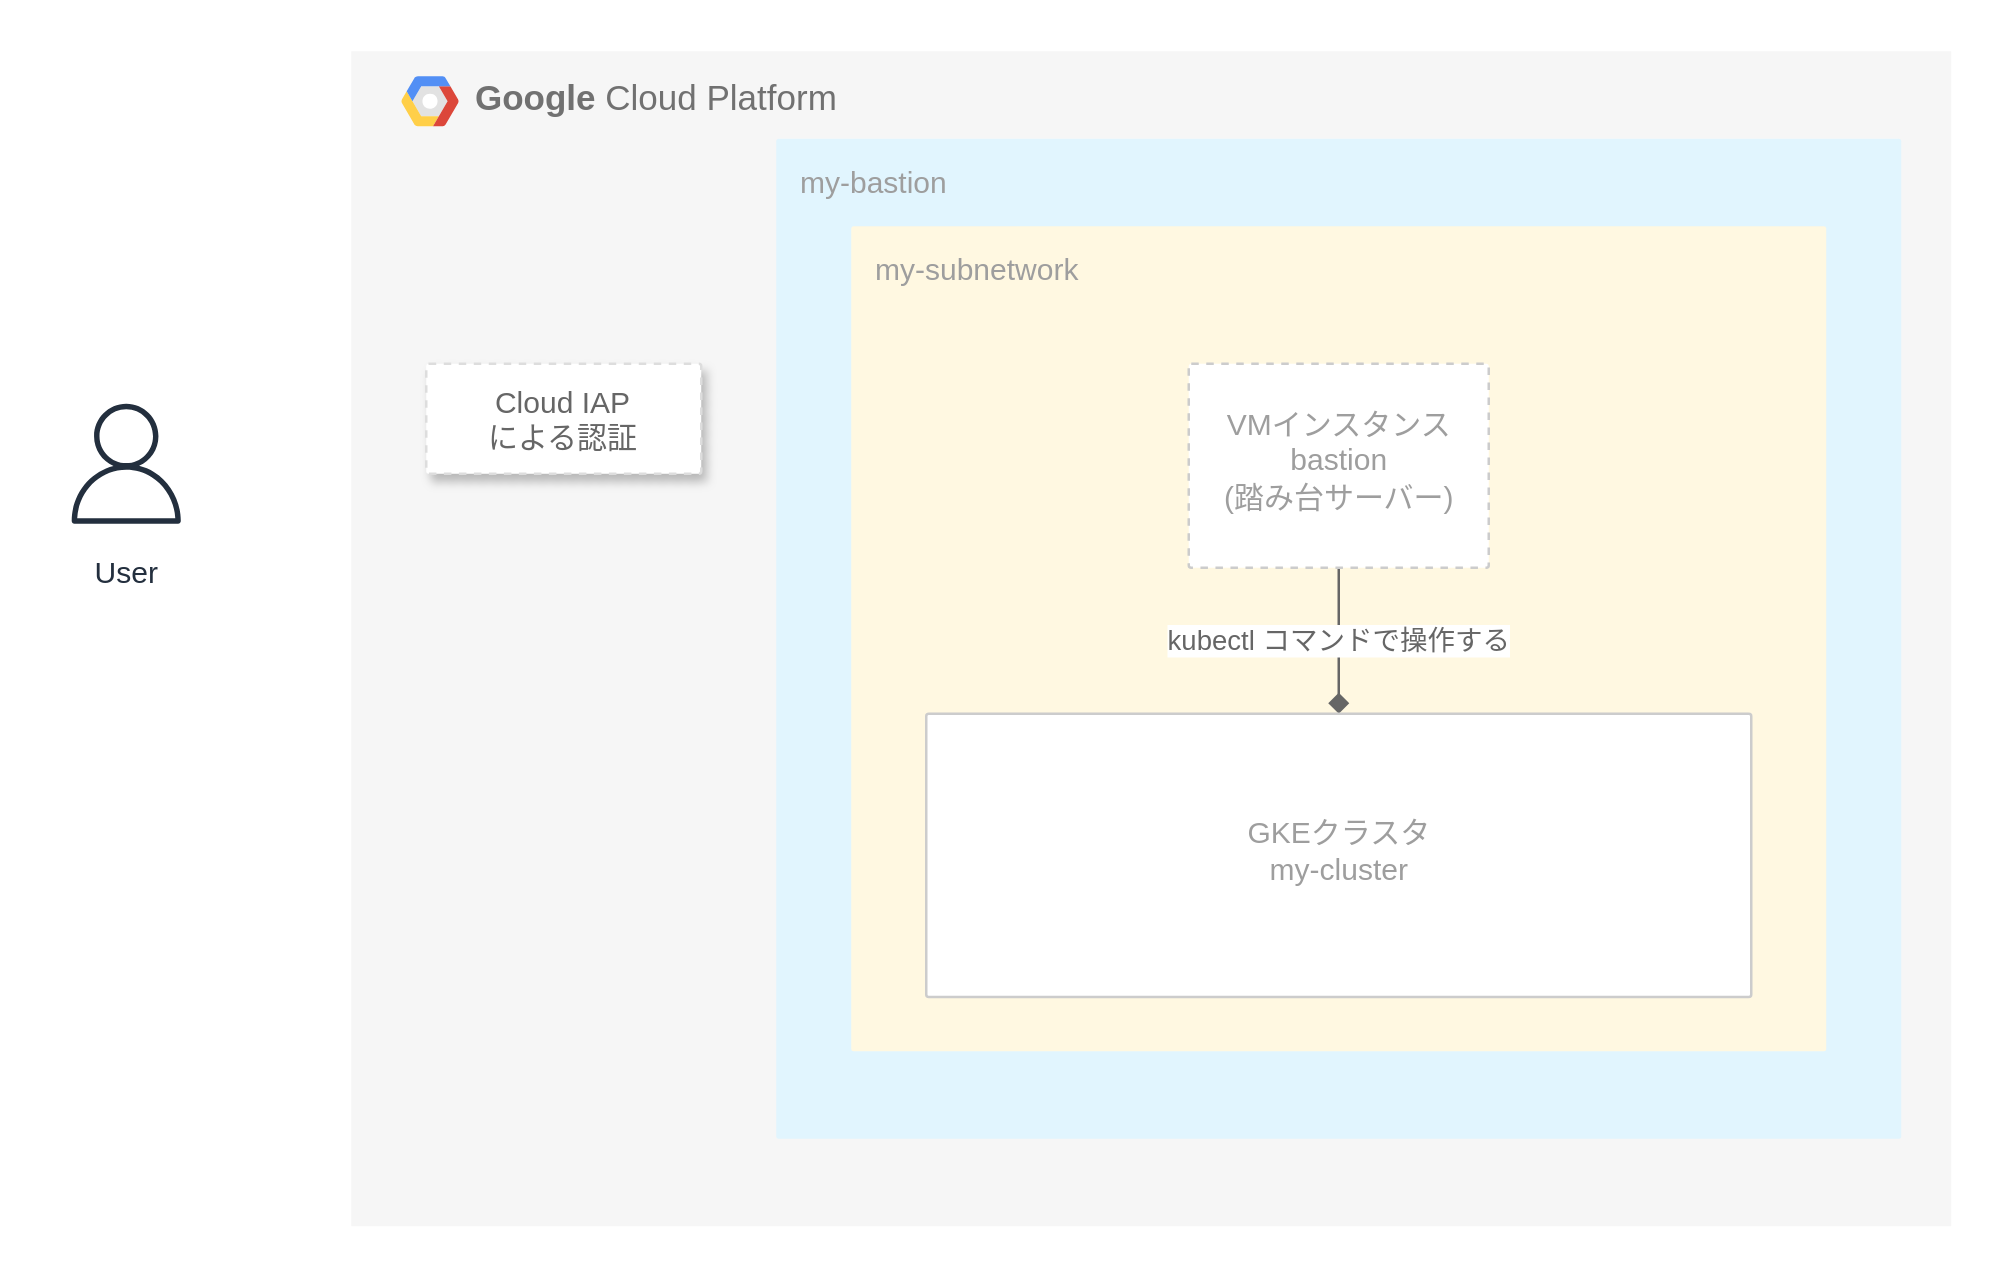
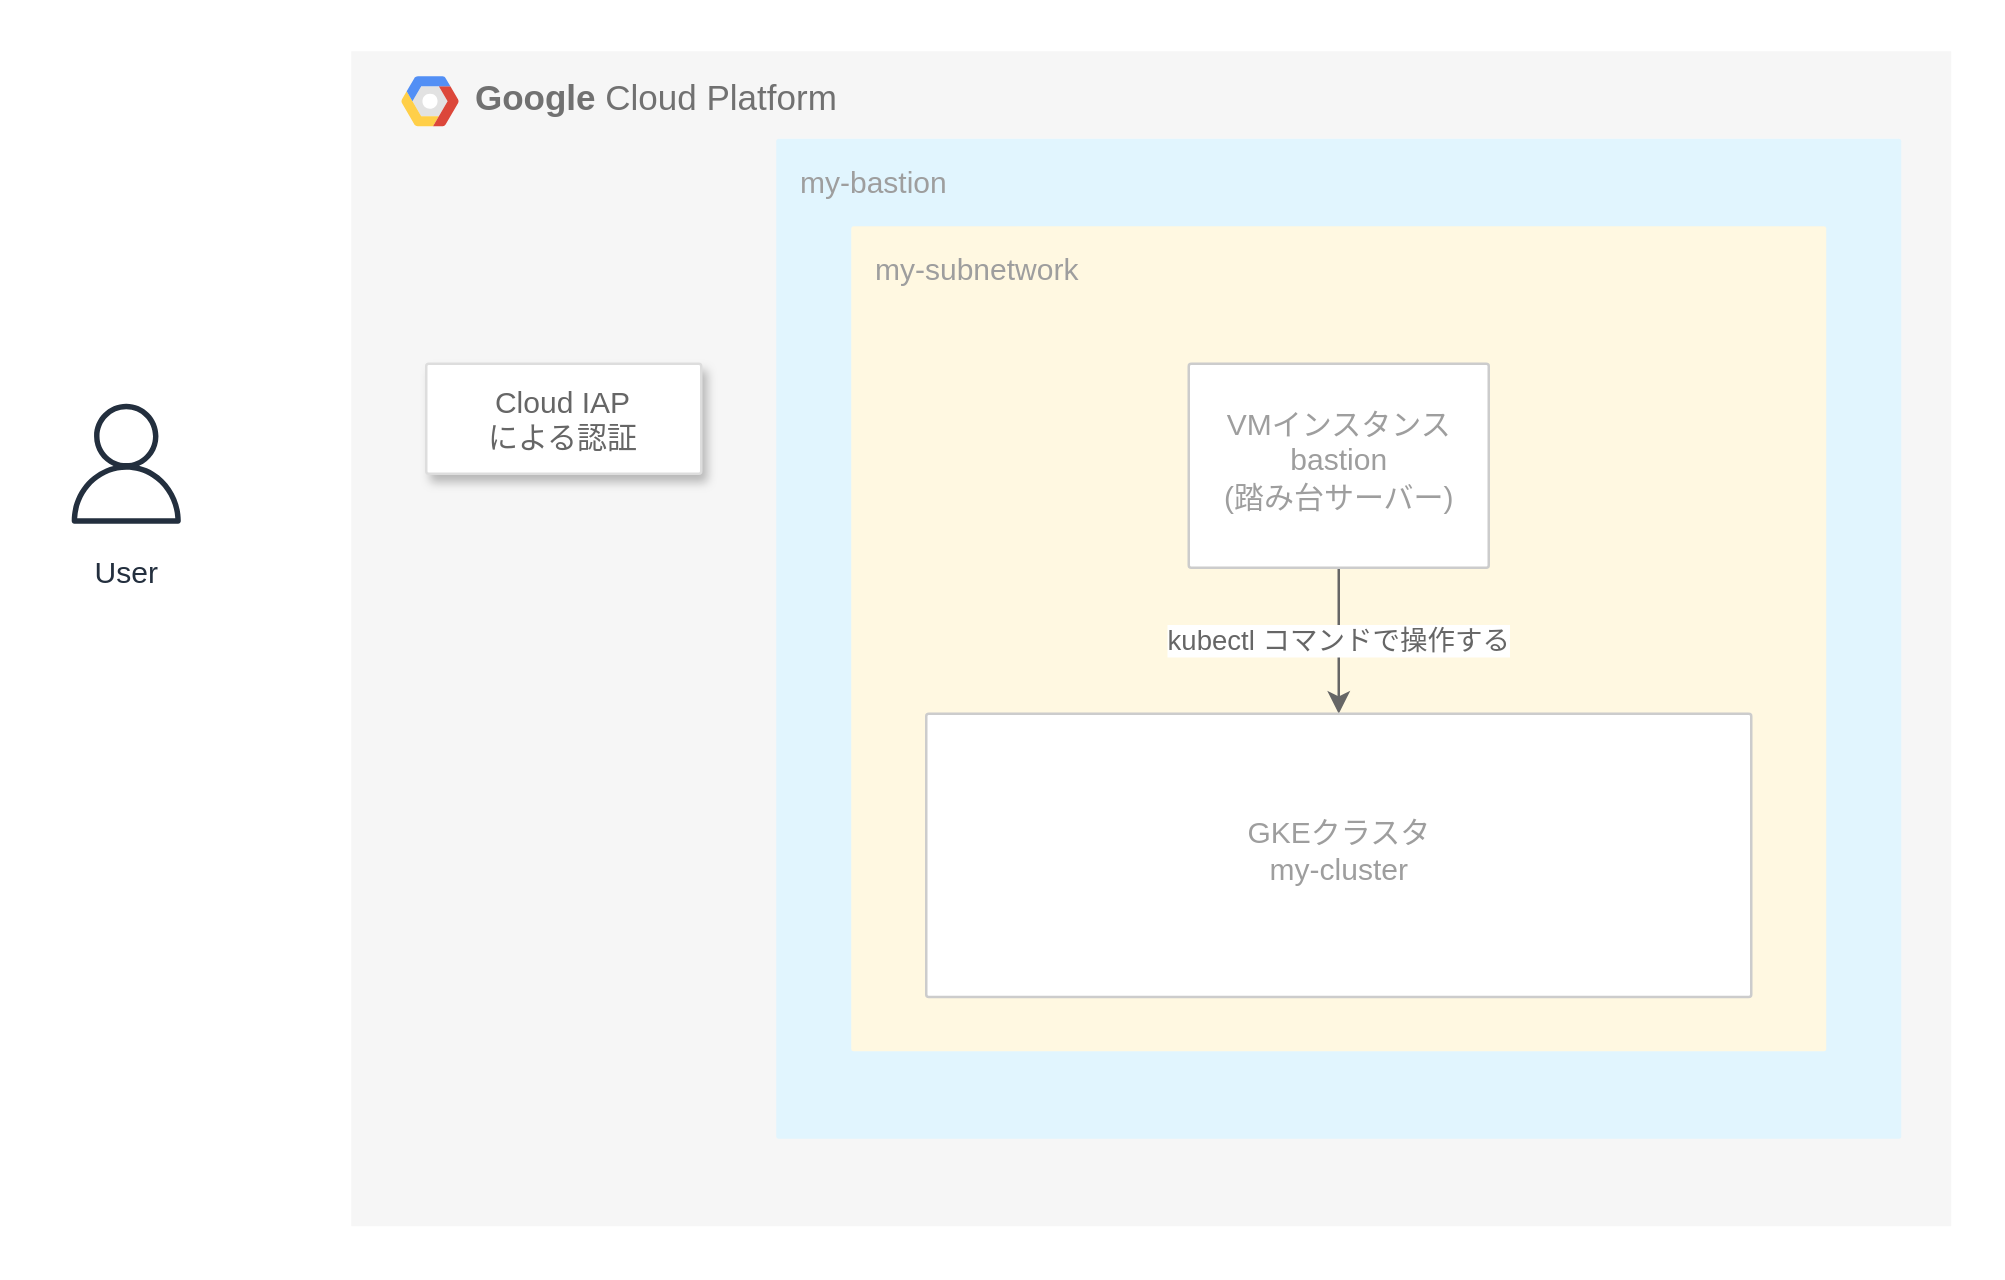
  <mxCell id="0" />
  <mxCell id="1" parent="0" />
  <mxCell id="2" value="&lt;b&gt;Google &lt;/b&gt;Cloud Platform" style="fillColor=#F6F6F6;strokeColor=none;shadow=0;gradientColor=none;fontSize=14;align=left;spacing=10;fontColor=#717171;9E9E9E;verticalAlign=top;spacingTop=-4;fontStyle=0;spacingLeft=40;html=1;" vertex="1" parent="1"><mxGeometry x="140" y="20" width="640" height="470" as="geometry" /></mxCell>
  <mxCell id="3" value="" style="shape=mxgraph.gcp2.google_cloud_platform;fillColor=#F6F6F6;strokeColor=none;shadow=0;gradientColor=none;" vertex="1" parent="2"><mxGeometry width="23" height="20" relative="1" as="geometry"><mxPoint x="20" y="10" as="offset" /></mxGeometry></mxCell>
  <mxCell id="4" value="my-bastion" style="points=[[0,0,0],[0.25,0,0],[0.5,0,0],[0.75,0,0],[1,0,0],[1,0.25,0],[1,0.5,0],[1,0.75,0],[1,1,0],[0.75,1,0],[0.5,1,0],[0.25,1,0],[0,1,0],[0,0.75,0],[0,0.5,0],[0,0.25,0]];rounded=1;absoluteArcSize=1;arcSize=2;html=1;strokeColor=none;gradientColor=none;shadow=0;dashed=0;fontSize=12;fontColor=#9E9E9E;align=left;verticalAlign=top;spacing=10;spacingTop=-4;fillColor=#E1F5FE;" vertex="1" parent="2"><mxGeometry x="170" y="35" width="450" height="400" as="geometry" /></mxCell>
  <mxCell id="5" value="my-subnetwork" style="points=[[0,0,0],[0.25,0,0],[0.5,0,0],[0.75,0,0],[1,0,0],[1,0.25,0],[1,0.5,0],[1,0.75,0],[1,1,0],[0.75,1,0],[0.5,1,0],[0.25,1,0],[0,1,0],[0,0.75,0],[0,0.5,0],[0,0.25,0]];rounded=1;absoluteArcSize=1;arcSize=2;html=1;strokeColor=none;gradientColor=none;shadow=0;dashed=0;fontSize=12;fontColor=#9E9E9E;align=left;verticalAlign=top;spacing=10;spacingTop=-4;fillColor=#FFF8E1;" vertex="1" parent="2"><mxGeometry x="200" y="70" width="390" height="330" as="geometry" /></mxCell>
- <mxCell id="6" value="&lt;font color=&quot;#666666&quot;&gt;kubectl コマンドで操作する&lt;/font&gt;" style="edgeStyle=orthogonalEdgeStyle;rounded=0;orthogonalLoop=1;jettySize=auto;html=1;entryX=0.5;entryY=0;entryDx=0;entryDy=0;entryPerimeter=0;strokeColor=#666666;endArrow=diamond;" edge="1" parent="2" source="7" target="8"><mxGeometry relative="1" as="geometry" /></mxCell>
- <mxCell id="7" value="VMインスタンス&lt;br&gt;bastion&lt;br&gt;(踏み台サーバー)" style="points=[[0,0,0],[0.25,0,0],[0.5,0,0],[0.75,0,0],[1,0,0],[1,0.25,0],[1,0.5,0],[1,0.75,0],[1,1,0],[0.75,1,0],[0.5,1,0],[0.25,1,0],[0,1,0],[0,0.75,0],[0,0.5,0],[0,0.25,0]];rounded=1;absoluteArcSize=1;arcSize=2;html=1;gradientColor=none;shadow=0;dashed=1;fontSize=12;fontColor=#9E9E9E;align=center;verticalAlign=middle;spacing=10;spacingTop=-4;strokeColor=#CCCCCC;" vertex="1" parent="2"><mxGeometry x="335" y="125" width="120" height="81.62" as="geometry" /></mxCell>
+ <mxCell id="6" value="&lt;font color=&quot;#666666&quot;&gt;kubectl コマンドで操作する&lt;/font&gt;" style="edgeStyle=orthogonalEdgeStyle;rounded=0;orthogonalLoop=1;jettySize=auto;html=1;entryX=0.5;entryY=0;entryDx=0;entryDy=0;entryPerimeter=0;strokeColor=#666666;" edge="1" parent="2" source="7" target="8"><mxGeometry relative="1" as="geometry" /></mxCell>
+ <mxCell id="7" value="VMインスタンス&lt;br&gt;bastion&lt;br&gt;(踏み台サーバー)" style="points=[[0,0,0],[0.25,0,0],[0.5,0,0],[0.75,0,0],[1,0,0],[1,0.25,0],[1,0.5,0],[1,0.75,0],[1,1,0],[0.75,1,0],[0.5,1,0],[0.25,1,0],[0,1,0],[0,0.75,0],[0,0.5,0],[0,0.25,0]];rounded=1;absoluteArcSize=1;arcSize=2;html=1;gradientColor=none;shadow=0;dashed=0;fontSize=12;fontColor=#9E9E9E;align=center;verticalAlign=middle;spacing=10;spacingTop=-4;strokeColor=#CCCCCC;" vertex="1" parent="2"><mxGeometry x="335" y="125" width="120" height="81.62" as="geometry" /></mxCell>
  <mxCell id="8" value="GKEクラスタ&lt;br&gt;my-cluster" style="points=[[0,0,0],[0.25,0,0],[0.5,0,0],[0.75,0,0],[1,0,0],[1,0.25,0],[1,0.5,0],[1,0.75,0],[1,1,0],[0.75,1,0],[0.5,1,0],[0.25,1,0],[0,1,0],[0,0.75,0],[0,0.5,0],[0,0.25,0]];rounded=1;absoluteArcSize=1;arcSize=2;html=1;gradientColor=none;shadow=0;dashed=0;fontSize=12;fontColor=#9E9E9E;align=center;verticalAlign=middle;spacing=10;spacingTop=-4;strokeColor=#CCCCCC;" vertex="1" parent="2"><mxGeometry x="230" y="265" width="330" height="113.26" as="geometry" /></mxCell>
- <mxCell id="9" value="Cloud IAP&#10;による認証" style="strokeColor=#dddddd;shadow=1;strokeWidth=1;rounded=1;absoluteArcSize=1;arcSize=2;fontColor=#666666;dashed=1;" vertex="1" parent="2"><mxGeometry x="30" y="125" width="110" height="44" as="geometry" /></mxCell>
+ <mxCell id="9" value="Cloud IAP&#10;による認証" style="strokeColor=#dddddd;shadow=1;strokeWidth=1;rounded=1;absoluteArcSize=1;arcSize=2;fontColor=#666666;" vertex="1" parent="2"><mxGeometry x="30" y="125" width="110" height="44" as="geometry" /></mxCell>
  <mxCell id="10" value="User" style="outlineConnect=0;fontColor=#232F3E;gradientColor=none;strokeColor=#232F3E;fillColor=#ffffff;dashed=0;verticalLabelPosition=bottom;verticalAlign=top;align=center;html=1;fontSize=12;fontStyle=0;aspect=fixed;shape=mxgraph.aws4.resourceIcon;resIcon=mxgraph.aws4.user;" vertex="1" parent="1"><mxGeometry x="20" y="155" width="60" height="60" as="geometry" /></mxCell>
